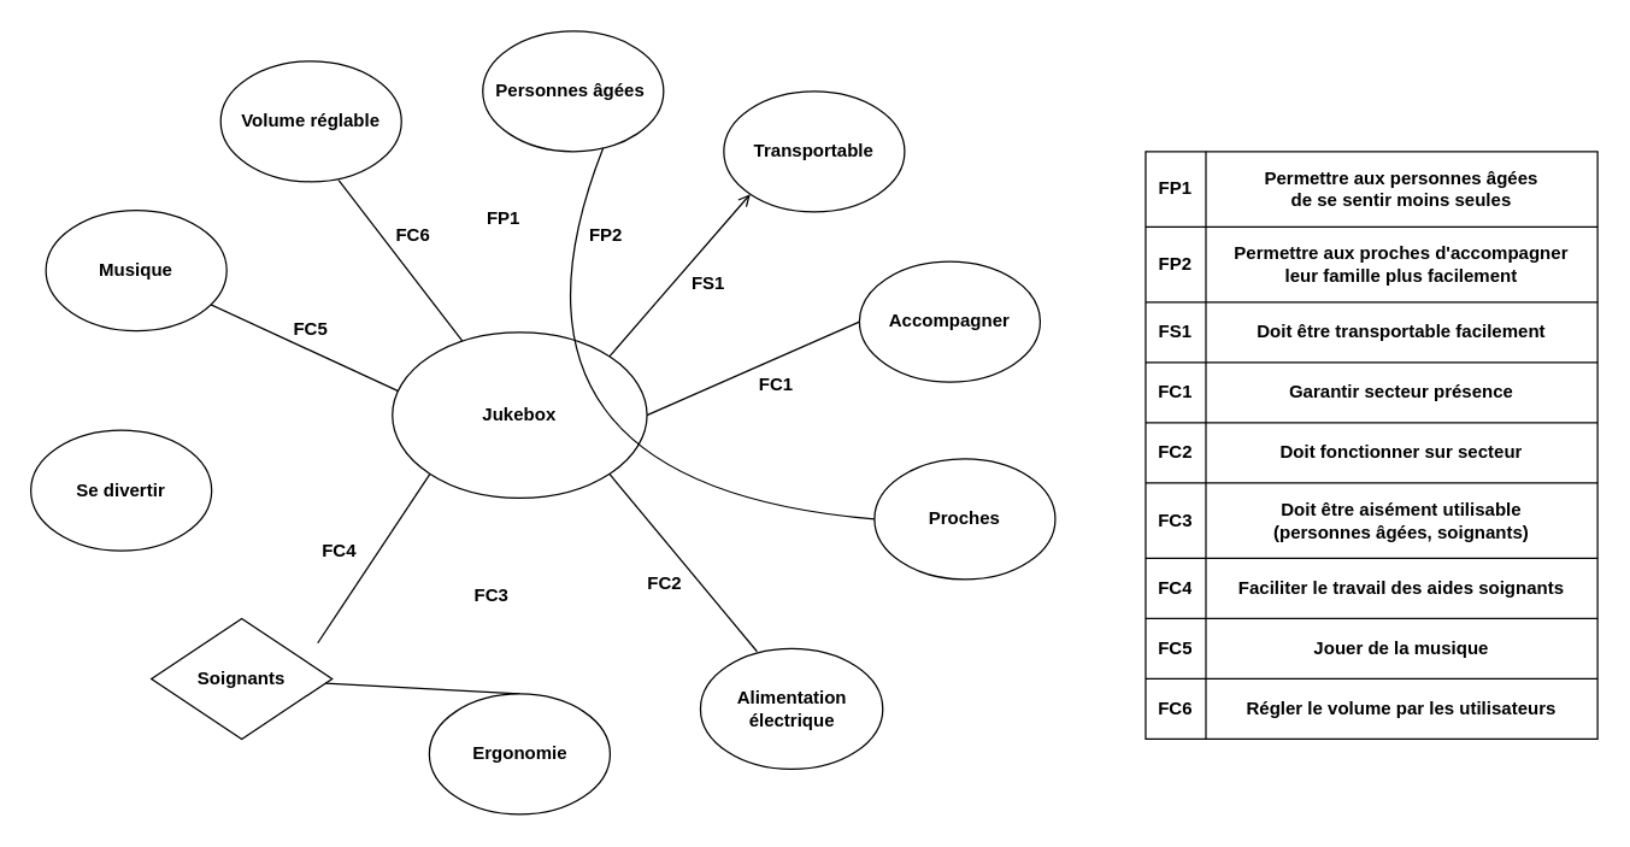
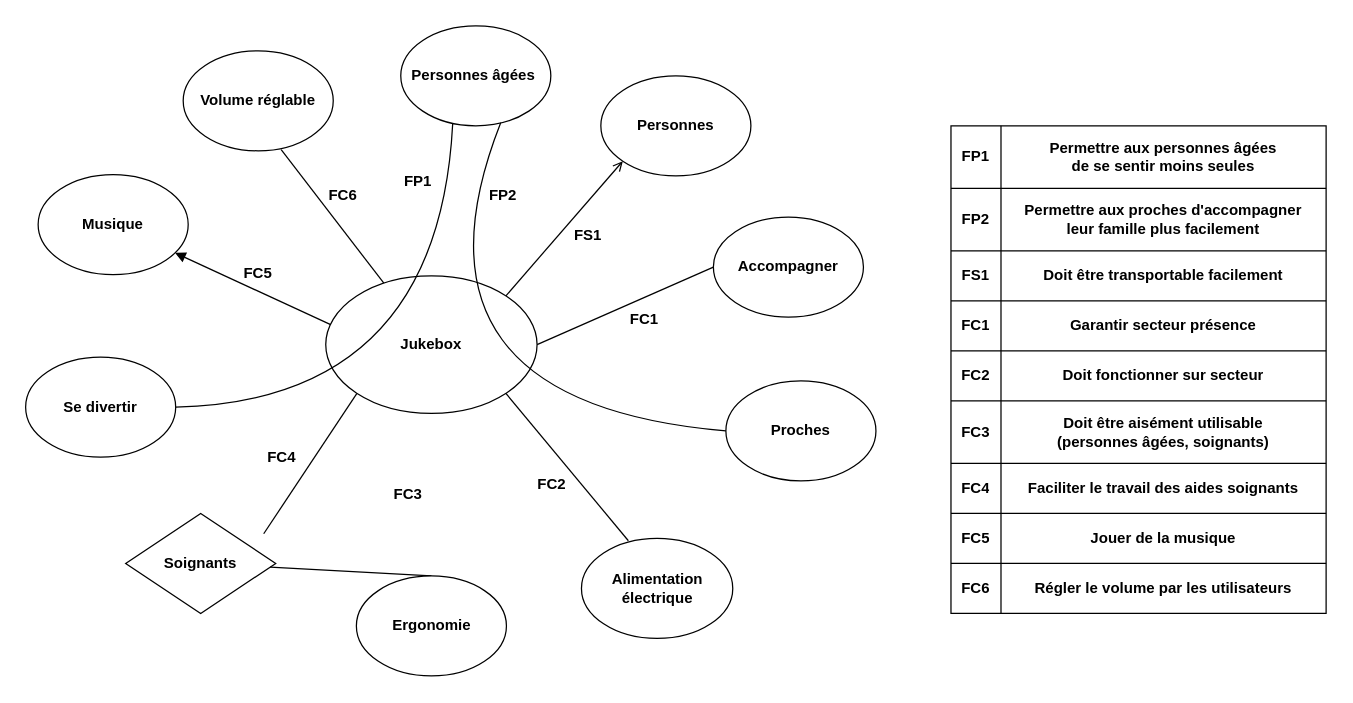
  <mxCell id="0" />
  <mxCell id="1" parent="0" />
  <mxCell id="2" value="Musique" style="ellipse;whiteSpace=wrap;html=1;fontStyle=1" vertex="1" parent="1"><mxGeometry x="30" y="139" width="120" height="80" as="geometry" /></mxCell>
  <mxCell id="3" value="Proches" style="ellipse;whiteSpace=wrap;html=1;fontStyle=1" vertex="1" parent="1"><mxGeometry x="580" y="304" width="120" height="80" as="geometry" /></mxCell>
  <mxCell id="4" value="Soignants" style="rhombus;whiteSpace=wrap;html=1;fontStyle=1;" vertex="1" parent="1"><mxGeometry x="100" y="410" width="120" height="80" as="geometry" /></mxCell>
  <mxCell id="5" value="Se divertir" style="ellipse;whiteSpace=wrap;html=1;fontStyle=1" vertex="1" parent="1"><mxGeometry x="20" y="285" width="120" height="80" as="geometry" /></mxCell>
  <mxCell id="6" value="Accompagner" style="ellipse;whiteSpace=wrap;html=1;fontStyle=1" vertex="1" parent="1"><mxGeometry x="570" y="173" width="120" height="80" as="geometry" /></mxCell>
  <mxCell id="7" style="endArrow=none;rounded=0;orthogonalLoop=1;jettySize=auto;html=1;exitX=0.5;exitY=0;exitDx=0;exitDy=0;fontStyle=1;" edge="1" parent="1" source="8" target="4"><mxGeometry relative="1" as="geometry" /></mxCell>
  <mxCell id="8" value="Ergonomie" style="ellipse;whiteSpace=wrap;html=1;fontStyle=1" vertex="1" parent="1"><mxGeometry x="284.5" y="460" width="120" height="80" as="geometry" /></mxCell>
- <mxCell id="9" value="Transportable" style="ellipse;whiteSpace=wrap;html=1;fontStyle=1" vertex="1" parent="1"><mxGeometry x="480" y="60" width="120" height="80" as="geometry" /></mxCell>
+ <mxCell id="9" value="Personnes" style="ellipse;whiteSpace=wrap;html=1;fontStyle=1" vertex="1" parent="1"><mxGeometry x="480" y="60" width="120" height="80" as="geometry" /></mxCell>
  <mxCell id="10" value="" style="shape=table;startSize=0;container=1;collapsible=0;childLayout=tableLayout;fontStyle=1" vertex="1" parent="1"><mxGeometry x="760" y="100" width="300" height="390" as="geometry" /></mxCell>
  <mxCell id="11" value="" style="shape=tableRow;horizontal=0;startSize=0;swimlaneHead=0;swimlaneBody=0;top=0;left=0;bottom=0;right=0;collapsible=0;dropTarget=0;fillColor=none;points=[[0,0.5],[1,0.5]];portConstraint=eastwest;fontStyle=1" vertex="1" parent="10"><mxGeometry width="300" height="50" as="geometry" /></mxCell>
  <mxCell id="12" value="FP1" style="shape=partialRectangle;html=1;whiteSpace=wrap;connectable=0;overflow=hidden;fillColor=none;top=0;left=0;bottom=0;right=0;pointerEvents=1;fontStyle=1" vertex="1" parent="11"><mxGeometry width="40" height="50" as="geometry"><mxRectangle width="40" height="50" as="alternateBounds" /></mxGeometry></mxCell>
  <mxCell id="13" value="Permettre aux personnes âgées&lt;br&gt;de se sentir moins seules" style="shape=partialRectangle;html=1;whiteSpace=wrap;connectable=0;overflow=hidden;fillColor=none;top=0;left=0;bottom=0;right=0;pointerEvents=1;fontStyle=1" vertex="1" parent="11"><mxGeometry x="40" width="260" height="50" as="geometry"><mxRectangle width="260" height="50" as="alternateBounds" /></mxGeometry></mxCell>
  <mxCell id="14" value="" style="shape=tableRow;horizontal=0;startSize=0;swimlaneHead=0;swimlaneBody=0;top=0;left=0;bottom=0;right=0;collapsible=0;dropTarget=0;fillColor=none;points=[[0,0.5],[1,0.5]];portConstraint=eastwest;fontStyle=1" vertex="1" parent="10"><mxGeometry y="50" width="300" height="50" as="geometry" /></mxCell>
  <mxCell id="15" value="FP2" style="shape=partialRectangle;html=1;whiteSpace=wrap;connectable=0;overflow=hidden;fillColor=none;top=0;left=0;bottom=0;right=0;pointerEvents=1;fontStyle=1" vertex="1" parent="14"><mxGeometry width="40" height="50" as="geometry"><mxRectangle width="40" height="50" as="alternateBounds" /></mxGeometry></mxCell>
  <mxCell id="16" value="Permettre aux proches d'accompagner &lt;br&gt;leur famille plus facilement" style="shape=partialRectangle;html=1;whiteSpace=wrap;connectable=0;overflow=hidden;fillColor=none;top=0;left=0;bottom=0;right=0;pointerEvents=1;fontStyle=1" vertex="1" parent="14"><mxGeometry x="40" width="260" height="50" as="geometry"><mxRectangle width="260" height="50" as="alternateBounds" /></mxGeometry></mxCell>
  <mxCell id="17" value="" style="shape=tableRow;horizontal=0;startSize=0;swimlaneHead=0;swimlaneBody=0;top=0;left=0;bottom=0;right=0;collapsible=0;dropTarget=0;fillColor=none;points=[[0,0.5],[1,0.5]];portConstraint=eastwest;fontStyle=1" vertex="1" parent="10"><mxGeometry y="100" width="300" height="40" as="geometry" /></mxCell>
  <mxCell id="18" value="FS1" style="shape=partialRectangle;html=1;whiteSpace=wrap;connectable=0;overflow=hidden;fillColor=none;top=0;left=0;bottom=0;right=0;pointerEvents=1;fontStyle=1" vertex="1" parent="17"><mxGeometry width="40" height="40" as="geometry"><mxRectangle width="40" height="40" as="alternateBounds" /></mxGeometry></mxCell>
  <mxCell id="19" value="Doit être transportable facilement" style="shape=partialRectangle;html=1;whiteSpace=wrap;connectable=0;overflow=hidden;fillColor=none;top=0;left=0;bottom=0;right=0;pointerEvents=1;fontStyle=1" vertex="1" parent="17"><mxGeometry x="40" width="260" height="40" as="geometry"><mxRectangle width="260" height="40" as="alternateBounds" /></mxGeometry></mxCell>
  <mxCell id="20" value="" style="shape=tableRow;horizontal=0;startSize=0;swimlaneHead=0;swimlaneBody=0;top=0;left=0;bottom=0;right=0;collapsible=0;dropTarget=0;fillColor=none;points=[[0,0.5],[1,0.5]];portConstraint=eastwest;fontStyle=1" vertex="1" parent="10"><mxGeometry y="140" width="300" height="40" as="geometry" /></mxCell>
  <mxCell id="21" value="FC1" style="shape=partialRectangle;html=1;whiteSpace=wrap;connectable=0;overflow=hidden;fillColor=none;top=0;left=0;bottom=0;right=0;pointerEvents=1;fontStyle=1" vertex="1" parent="20"><mxGeometry width="40" height="40" as="geometry"><mxRectangle width="40" height="40" as="alternateBounds" /></mxGeometry></mxCell>
  <mxCell id="22" value="Garantir secteur présence" style="shape=partialRectangle;html=1;whiteSpace=wrap;connectable=0;overflow=hidden;fillColor=none;top=0;left=0;bottom=0;right=0;pointerEvents=1;fontStyle=1" vertex="1" parent="20"><mxGeometry x="40" width="260" height="40" as="geometry"><mxRectangle width="260" height="40" as="alternateBounds" /></mxGeometry></mxCell>
  <mxCell id="23" value="" style="shape=tableRow;horizontal=0;startSize=0;swimlaneHead=0;swimlaneBody=0;top=0;left=0;bottom=0;right=0;collapsible=0;dropTarget=0;fillColor=none;points=[[0,0.5],[1,0.5]];portConstraint=eastwest;fontStyle=1" vertex="1" parent="10"><mxGeometry y="180" width="300" height="40" as="geometry" /></mxCell>
  <mxCell id="24" value="FC2" style="shape=partialRectangle;html=1;whiteSpace=wrap;connectable=0;overflow=hidden;fillColor=none;top=0;left=0;bottom=0;right=0;pointerEvents=1;fontStyle=1" vertex="1" parent="23"><mxGeometry width="40" height="40" as="geometry"><mxRectangle width="40" height="40" as="alternateBounds" /></mxGeometry></mxCell>
  <mxCell id="25" value="Doit fonctionner sur secteur" style="shape=partialRectangle;html=1;whiteSpace=wrap;connectable=0;overflow=hidden;fillColor=none;top=0;left=0;bottom=0;right=0;pointerEvents=1;fontStyle=1" vertex="1" parent="23"><mxGeometry x="40" width="260" height="40" as="geometry"><mxRectangle width="260" height="40" as="alternateBounds" /></mxGeometry></mxCell>
  <mxCell id="26" value="" style="shape=tableRow;horizontal=0;startSize=0;swimlaneHead=0;swimlaneBody=0;top=0;left=0;bottom=0;right=0;collapsible=0;dropTarget=0;fillColor=none;points=[[0,0.5],[1,0.5]];portConstraint=eastwest;fontStyle=1" vertex="1" parent="10"><mxGeometry y="220" width="300" height="50" as="geometry" /></mxCell>
  <mxCell id="27" value="FC3" style="shape=partialRectangle;html=1;whiteSpace=wrap;connectable=0;overflow=hidden;fillColor=none;top=0;left=0;bottom=0;right=0;pointerEvents=1;fontStyle=1" vertex="1" parent="26"><mxGeometry width="40" height="50" as="geometry"><mxRectangle width="40" height="50" as="alternateBounds" /></mxGeometry></mxCell>
  <mxCell id="28" value="&lt;span&gt;Doit être aisément utilisable &lt;br&gt;(personnes âgées, soignants)&lt;/span&gt;" style="shape=partialRectangle;html=1;whiteSpace=wrap;connectable=0;overflow=hidden;fillColor=none;top=0;left=0;bottom=0;right=0;pointerEvents=1;fontStyle=1" vertex="1" parent="26"><mxGeometry x="40" width="260" height="50" as="geometry"><mxRectangle width="260" height="50" as="alternateBounds" /></mxGeometry></mxCell>
  <mxCell id="29" value="" style="shape=tableRow;horizontal=0;startSize=0;swimlaneHead=0;swimlaneBody=0;top=0;left=0;bottom=0;right=0;collapsible=0;dropTarget=0;fillColor=none;points=[[0,0.5],[1,0.5]];portConstraint=eastwest;fontStyle=1" vertex="1" parent="10"><mxGeometry y="270" width="300" height="40" as="geometry" /></mxCell>
  <mxCell id="30" value="FC4" style="shape=partialRectangle;html=1;whiteSpace=wrap;connectable=0;overflow=hidden;fillColor=none;top=0;left=0;bottom=0;right=0;pointerEvents=1;fontStyle=1" vertex="1" parent="29"><mxGeometry width="40" height="40" as="geometry"><mxRectangle width="40" height="40" as="alternateBounds" /></mxGeometry></mxCell>
  <mxCell id="31" value="Faciliter le travail des aides soignants" style="shape=partialRectangle;html=1;whiteSpace=wrap;connectable=0;overflow=hidden;fillColor=none;top=0;left=0;bottom=0;right=0;pointerEvents=1;fontStyle=1" vertex="1" parent="29"><mxGeometry x="40" width="260" height="40" as="geometry"><mxRectangle width="260" height="40" as="alternateBounds" /></mxGeometry></mxCell>
  <mxCell id="32" value="" style="shape=tableRow;horizontal=0;startSize=0;swimlaneHead=0;swimlaneBody=0;top=0;left=0;bottom=0;right=0;collapsible=0;dropTarget=0;fillColor=none;points=[[0,0.5],[1,0.5]];portConstraint=eastwest;fontStyle=1" vertex="1" parent="10"><mxGeometry y="310" width="300" height="40" as="geometry" /></mxCell>
  <mxCell id="33" value="FC5" style="shape=partialRectangle;html=1;whiteSpace=wrap;connectable=0;overflow=hidden;fillColor=none;top=0;left=0;bottom=0;right=0;pointerEvents=1;fontStyle=1" vertex="1" parent="32"><mxGeometry width="40" height="40" as="geometry"><mxRectangle width="40" height="40" as="alternateBounds" /></mxGeometry></mxCell>
  <mxCell id="34" value="Jouer de la musique" style="shape=partialRectangle;html=1;whiteSpace=wrap;connectable=0;overflow=hidden;fillColor=none;top=0;left=0;bottom=0;right=0;pointerEvents=1;fontStyle=1" vertex="1" parent="32"><mxGeometry x="40" width="260" height="40" as="geometry"><mxRectangle width="260" height="40" as="alternateBounds" /></mxGeometry></mxCell>
  <mxCell id="35" style="shape=tableRow;horizontal=0;startSize=0;swimlaneHead=0;swimlaneBody=0;top=0;left=0;bottom=0;right=0;collapsible=0;dropTarget=0;fillColor=none;points=[[0,0.5],[1,0.5]];portConstraint=eastwest;fontStyle=1" vertex="1" parent="10"><mxGeometry y="350" width="300" height="40" as="geometry" /></mxCell>
  <mxCell id="36" value="FC6" style="shape=partialRectangle;html=1;whiteSpace=wrap;connectable=0;overflow=hidden;fillColor=none;top=0;left=0;bottom=0;right=0;pointerEvents=1;fontStyle=1" vertex="1" parent="35"><mxGeometry width="40" height="40" as="geometry"><mxRectangle width="40" height="40" as="alternateBounds" /></mxGeometry></mxCell>
  <mxCell id="37" value="Régler le volume par les utilisateurs" style="shape=partialRectangle;html=1;whiteSpace=wrap;connectable=0;overflow=hidden;fillColor=none;top=0;left=0;bottom=0;right=0;pointerEvents=1;fontStyle=1" vertex="1" parent="35"><mxGeometry x="40" width="260" height="40" as="geometry"><mxRectangle width="260" height="40" as="alternateBounds" /></mxGeometry></mxCell>
  <mxCell id="38" value="" style="endArrow=none;html=1;rounded=0;entryX=0;entryY=0.5;entryDx=0;entryDy=0;exitX=1;exitY=0.5;exitDx=0;exitDy=0;fontStyle=1" edge="1" parent="1" source="56" target="6"><mxGeometry width="50" height="50" relative="1" as="geometry"><mxPoint x="400.996" y="281.716" as="sourcePoint" /><mxPoint x="517.57" y="230" as="targetPoint" /></mxGeometry></mxCell>
  <mxCell id="39" value="" style="endArrow=none;html=1;rounded=0;entryX=0;entryY=1;entryDx=0;entryDy=0;exitX=0.92;exitY=0.203;exitDx=0;exitDy=0;exitPerimeter=0;fontStyle=1" edge="1" parent="1" source="4" target="56"><mxGeometry width="50" height="50" relative="1" as="geometry"><mxPoint x="223.996" y="371.716" as="sourcePoint" /><mxPoint x="333" y="370" as="targetPoint" /></mxGeometry></mxCell>
- <mxCell id="40" value="" style="endArrow=none;html=1;rounded=0;exitX=0.031;exitY=0.36;exitDx=0;exitDy=0;fontStyle=1;exitPerimeter=0;" edge="1" parent="1" source="56" target="2"><mxGeometry width="50" height="50" relative="1" as="geometry"><mxPoint x="290" y="250" as="sourcePoint" /><mxPoint x="410" y="230" as="targetPoint" /></mxGeometry></mxCell>
+ <mxCell id="40" value="" style="endArrow=block;html=1;rounded=0;exitX=0.031;exitY=0.36;exitDx=0;exitDy=0;fontStyle=1;exitPerimeter=0;" edge="1" parent="1" source="56" target="2"><mxGeometry width="50" height="50" relative="1" as="geometry"><mxPoint x="290" y="250" as="sourcePoint" /><mxPoint x="410" y="230" as="targetPoint" /></mxGeometry></mxCell>
  <mxCell id="41" value="Volume réglable" style="ellipse;whiteSpace=wrap;html=1;fontStyle=1" vertex="1" parent="1"><mxGeometry x="146" y="40" width="120" height="80" as="geometry" /></mxCell>
  <mxCell id="42" value="Alimentation électrique" style="ellipse;whiteSpace=wrap;html=1;fontStyle=1" vertex="1" parent="1"><mxGeometry x="464.5" y="430" width="121" height="80" as="geometry" /></mxCell>
  <mxCell id="43" value="" style="endArrow=none;html=1;rounded=0;entryX=0.31;entryY=0.023;entryDx=0;entryDy=0;exitX=1;exitY=1;exitDx=0;exitDy=0;fontStyle=1;entryPerimeter=0;" edge="1" parent="1" source="56" target="42"><mxGeometry width="50" height="50" relative="1" as="geometry"><mxPoint x="370" y="330" as="sourcePoint" /><mxPoint x="410" y="220" as="targetPoint" /></mxGeometry></mxCell>
  <mxCell id="44" value="" style="endArrow=none;html=1;rounded=0;entryX=0.653;entryY=0.988;entryDx=0;entryDy=0;entryPerimeter=0;fontStyle=1" edge="1" parent="1" source="56" target="41"><mxGeometry width="50" height="50" relative="1" as="geometry"><mxPoint x="360" y="380" as="sourcePoint" /><mxPoint x="410" y="330" as="targetPoint" /></mxGeometry></mxCell>
  <mxCell id="45" value="" style="endArrow=open;html=1;rounded=0;exitX=1;exitY=0;exitDx=0;exitDy=0;entryX=0;entryY=1;entryDx=0;entryDy=0;fontStyle=1;" edge="1" parent="1" source="56" target="9"><mxGeometry width="50" height="50" relative="1" as="geometry"><mxPoint x="360" y="380" as="sourcePoint" /><mxPoint x="460" y="190" as="targetPoint" /></mxGeometry></mxCell>
  <mxCell id="46" value="FC1" style="text;html=1;strokeColor=none;fillColor=none;align=center;verticalAlign=middle;whiteSpace=wrap;rounded=0;fontStyle=1" vertex="1" parent="1"><mxGeometry x="485" y="240" width="60" height="30" as="geometry" /></mxCell>
  <mxCell id="47" value="FP1" style="text;html=1;strokeColor=none;fillColor=none;align=center;verticalAlign=middle;whiteSpace=wrap;rounded=0;fontStyle=1" vertex="1" parent="1"><mxGeometry x="304" y="130" width="60" height="30" as="geometry" /></mxCell>
  <mxCell id="48" value="FP2" style="text;html=1;strokeColor=none;fillColor=none;align=center;verticalAlign=middle;whiteSpace=wrap;rounded=0;fontStyle=1" vertex="1" parent="1"><mxGeometry x="372" y="141" width="60" height="30" as="geometry" /></mxCell>
  <mxCell id="49" value="FC6" style="text;html=1;strokeColor=none;fillColor=none;align=center;verticalAlign=middle;whiteSpace=wrap;rounded=0;fontStyle=1" vertex="1" parent="1"><mxGeometry x="244" y="141" width="60" height="30" as="geometry" /></mxCell>
  <mxCell id="50" value="FS1" style="text;html=1;strokeColor=none;fillColor=none;align=center;verticalAlign=middle;whiteSpace=wrap;rounded=0;fontStyle=1" vertex="1" parent="1"><mxGeometry x="440" y="173" width="60" height="30" as="geometry" /></mxCell>
  <mxCell id="51" value="FC3" style="text;html=1;strokeColor=none;fillColor=none;align=center;verticalAlign=middle;whiteSpace=wrap;rounded=0;fontStyle=1" vertex="1" parent="1"><mxGeometry x="295.5" y="380" width="60" height="30" as="geometry" /></mxCell>
  <mxCell id="52" value="FC4" style="text;html=1;strokeColor=none;fillColor=none;align=center;verticalAlign=middle;whiteSpace=wrap;rounded=0;fontStyle=1" vertex="1" parent="1"><mxGeometry x="195" y="350" width="60" height="30" as="geometry" /></mxCell>
  <mxCell id="53" value="Personnes âgées&amp;nbsp;" style="ellipse;whiteSpace=wrap;html=1;fontStyle=1" vertex="1" parent="1"><mxGeometry x="320" y="20" width="120" height="80" as="geometry" /></mxCell>
  <mxCell id="54" value="FC2" style="text;html=1;strokeColor=none;fillColor=none;align=center;verticalAlign=middle;whiteSpace=wrap;rounded=0;fontStyle=1" vertex="1" parent="1"><mxGeometry x="411" y="372" width="60" height="30" as="geometry" /></mxCell>
  <mxCell id="55" value="FC5" style="text;html=1;strokeColor=none;fillColor=none;align=center;verticalAlign=middle;whiteSpace=wrap;rounded=0;fontStyle=1" vertex="1" parent="1"><mxGeometry x="176" y="203" width="60" height="30" as="geometry" /></mxCell>
  <mxCell id="56" value="Jukebox" style="ellipse;whiteSpace=wrap;html=1;fontStyle=1" vertex="1" parent="1"><mxGeometry x="260" y="220" width="169" height="110" as="geometry" /></mxCell>
  <mxCell id="57" value="" style="endArrow=none;html=1;rounded=0;entryX=0.666;entryY=0.97;entryDx=0;entryDy=0;exitX=0;exitY=0.5;exitDx=0;exitDy=0;curved=1;entryPerimeter=0;fontStyle=1" edge="1" parent="1" source="3" target="53"><mxGeometry width="50" height="50" relative="1" as="geometry"><mxPoint x="380" y="310" as="sourcePoint" /><mxPoint x="294.16" y="147.84" as="targetPoint" /><Array as="points"><mxPoint x="312" y="321" /></Array></mxGeometry></mxCell>
+ <mxCell id="58" value="" style="endArrow=none;html=1;rounded=0;exitX=1;exitY=0.5;exitDx=0;exitDy=0;entryX=0.346;entryY=0.98;entryDx=0;entryDy=0;curved=1;entryPerimeter=0;fontStyle=1" edge="1" parent="1" source="5" target="53"><mxGeometry width="50" height="50" relative="1" as="geometry"><mxPoint x="360" y="290" as="sourcePoint" /><mxPoint x="255.04" y="148.64" as="targetPoint" /><Array as="points"><mxPoint x="350" y="320" /></Array></mxGeometry></mxCell>
